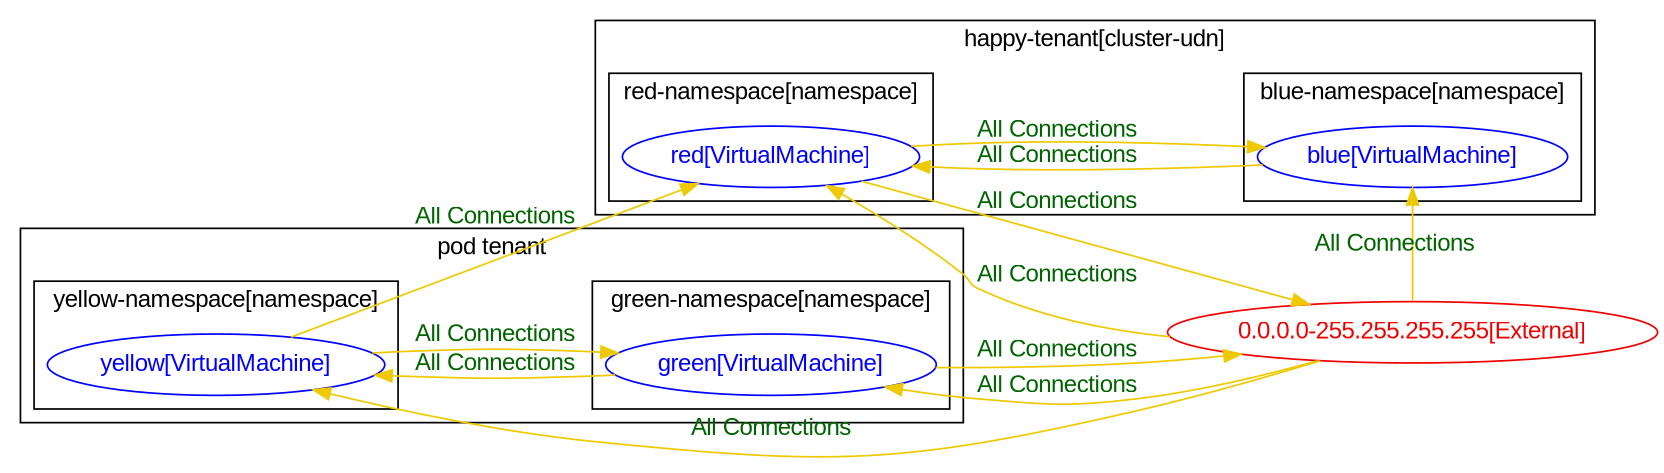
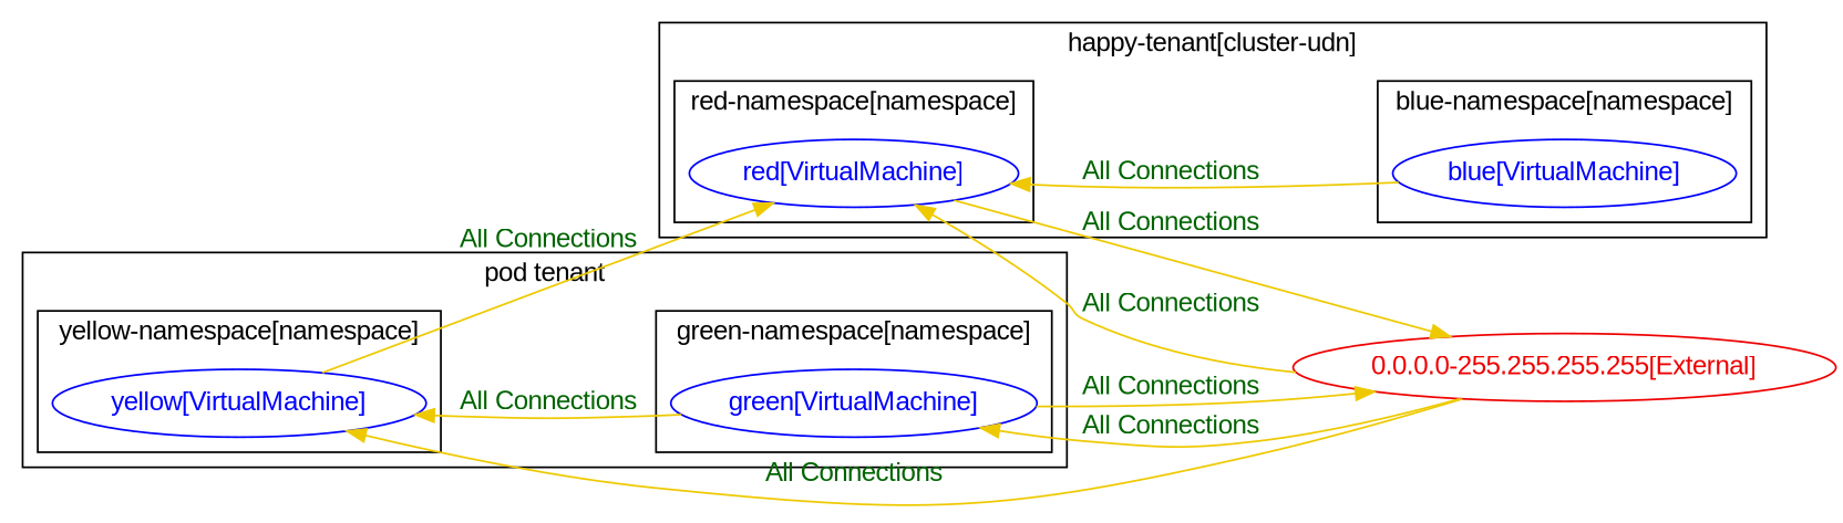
  digraph {
    fontname="Liberation Sans"
    rankdir=LR
    node [color=blue fontcolor=blue fontname="Liberation Sans"]
    edge [color=gold2 fontcolor=darkgreen fontname="Liberation Sans" weight=0.5]
    n1 [label="green[VirtualMachine]"]
    n2 [label="yellow[VirtualMachine]"]
    n3 [label="blue[VirtualMachine]"]
    n4 [label="red[VirtualMachine]"]
    n5 [color=red2 fontcolor=red2 label="0.0.0.0-255.255.255.255[External]"]
    subgraph cluster_1 {
      label="pod tenant"
      subgraph cluster_2 {
        color=black
        fontcolor=black
        label="green-namespace[namespace]"
        n1
      }
      subgraph cluster_3 {
        color=black
        fontcolor=black
        label="yellow-namespace[namespace]"
        n2
      }
    }
    subgraph cluster_4 {
      label="happy-tenant[cluster-udn]"
      subgraph cluster_5 {
        color=black
        fontcolor=black
        label="blue-namespace[namespace]"
        n3
      }
      subgraph cluster_6 {
        color=black
        fontcolor=black
        label="red-namespace[namespace]"
        n4
      }
    }
    n1 -> n2 [label="All Connections"]
    n1 -> n5 [label="All Connections" weight=1]
-   n2 -> n1 [label="All Connections" weight=1]
    n2 -> n4 [label="All Connections" weight=1]
    n3 -> n4 [label="All Connections"]
-   n4 -> n3 [label="All Connections" weight=1]
    n4 -> n5 [label="All Connections" weight=1]
    n5 -> n1 [label="All Connections"]
    n5 -> n2 [label="All Connections"]
-   n5 -> n3 [label="All Connections"]
    n5 -> n4 [label="All Connections"]
  }
